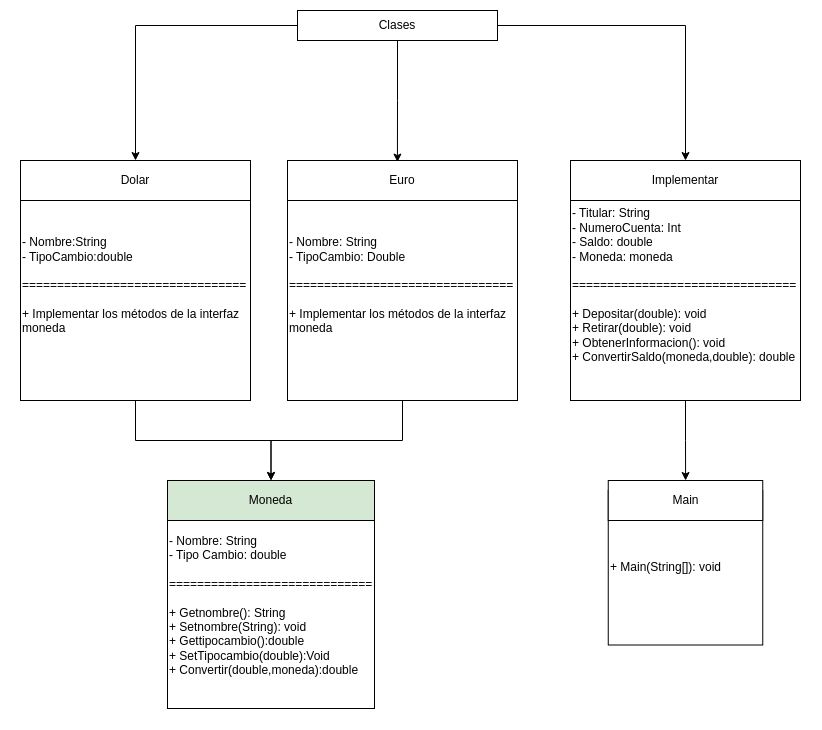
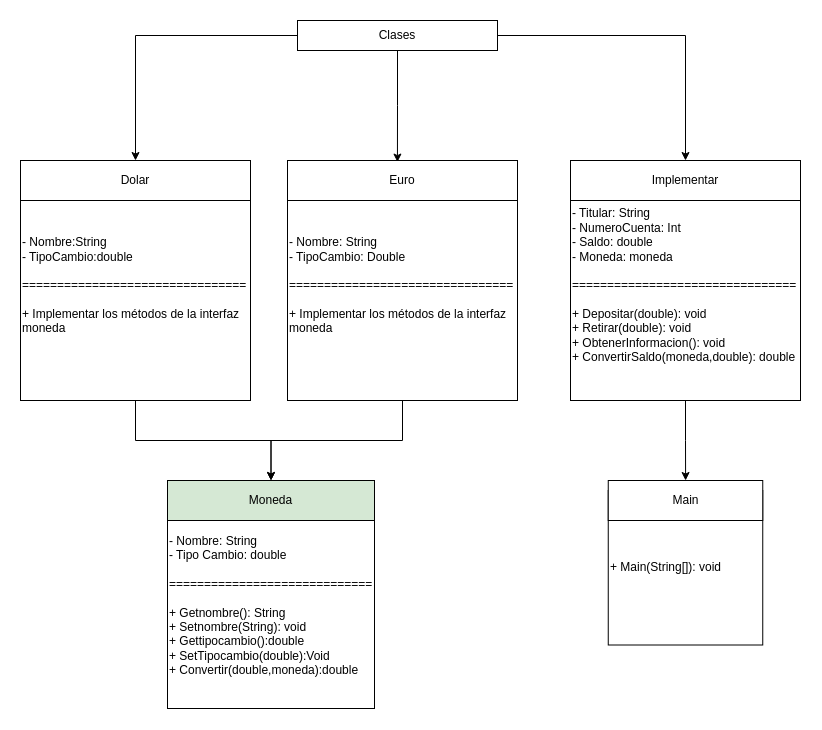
  <mxCell id="0" />
  <mxCell id="1" parent="0" />
  <mxCell id="2" style="edgeStyle=orthogonalEdgeStyle;rounded=0;orthogonalLoop=1;jettySize=auto;html=1;" edge="1" parent="1" source="3" target="8"><mxGeometry relative="1" as="geometry" /></mxCell>
  <mxCell id="3" value="- Nombre: String&lt;div&gt;- TipoCambio: Double&lt;/div&gt;&lt;div&gt;&lt;br&gt;&lt;/div&gt;&lt;div&gt;================================&lt;/div&gt;&lt;div&gt;&lt;br&gt;&lt;/div&gt;&lt;div&gt;+ Implementar los métodos de la interfaz moneda&lt;/div&gt;" style="whiteSpace=wrap;html=1;aspect=fixed;align=left;" vertex="1" parent="1"><mxGeometry x="287" y="170" width="230" height="230" as="geometry" /></mxCell>
  <mxCell id="4" style="edgeStyle=orthogonalEdgeStyle;rounded=0;orthogonalLoop=1;jettySize=auto;html=1;entryX=0.5;entryY=0;entryDx=0;entryDy=0;" edge="1" parent="1" source="5" target="8"><mxGeometry relative="1" as="geometry" /></mxCell>
  <mxCell id="5" value="- Nombre:String&lt;div&gt;- TipoCambio:double&lt;/div&gt;&lt;div&gt;&lt;br&gt;&lt;/div&gt;&lt;div&gt;================================&lt;/div&gt;&lt;div&gt;&lt;br&gt;&lt;/div&gt;&lt;div&gt;+ Implementar los métodos de la interfaz moneda&lt;/div&gt;" style="whiteSpace=wrap;html=1;aspect=fixed;align=left;" vertex="1" parent="1"><mxGeometry x="20" y="170" width="230" height="230" as="geometry" /></mxCell>
  <mxCell id="6" value="- Nombre: String&lt;div&gt;- Tipo Cambio: double&lt;/div&gt;&lt;div&gt;&lt;br&gt;&lt;/div&gt;&lt;div&gt;=============================&lt;/div&gt;&lt;div&gt;&lt;span style=&quot;background-color: initial;&quot;&gt;&lt;br&gt;&lt;/span&gt;&lt;/div&gt;&lt;div&gt;&lt;span style=&quot;background-color: initial;&quot;&gt;+ Getnombre(): String&lt;/span&gt;&lt;br&gt;&lt;/div&gt;&lt;div&gt;&lt;div&gt;+ Setnombre(String): void&lt;/div&gt;&lt;/div&gt;&lt;div&gt;+ Gettipocambio():double&lt;/div&gt;&lt;div&gt;+ SetTipocambio(double):Void&lt;/div&gt;&lt;div&gt;+ Convertir(double,moneda):double&lt;/div&gt;" style="whiteSpace=wrap;html=1;aspect=fixed;align=left;" vertex="1" parent="1"><mxGeometry x="167" y="501" width="207" height="207" as="geometry" /></mxCell>
  <mxCell id="7" style="edgeStyle=orthogonalEdgeStyle;rounded=0;orthogonalLoop=1;jettySize=auto;html=1;exitX=0.5;exitY=1;exitDx=0;exitDy=0;entryX=0.5;entryY=1;entryDx=0;entryDy=0;" edge="1" parent="1" source="6" target="6"><mxGeometry relative="1" as="geometry"><mxPoint x="149" y="430" as="targetPoint" /><Array as="points" /></mxGeometry></mxCell>
  <mxCell id="8" value="Moneda" style="rounded=0;whiteSpace=wrap;html=1;fillColor=#d5e8d4;" vertex="1" parent="1"><mxGeometry x="167" y="480" width="207" height="40" as="geometry" /></mxCell>
  <mxCell id="9" value="Euro" style="rounded=0;whiteSpace=wrap;html=1;" vertex="1" parent="1"><mxGeometry x="287" y="160" width="230" height="40" as="geometry" /></mxCell>
  <mxCell id="10" value="Dolar" style="rounded=0;whiteSpace=wrap;html=1;" vertex="1" parent="1"><mxGeometry x="20" y="160" width="230" height="40" as="geometry" /></mxCell>
  <mxCell id="11" style="edgeStyle=orthogonalEdgeStyle;rounded=0;orthogonalLoop=1;jettySize=auto;html=1;" edge="1" parent="1" source="12" target="16"><mxGeometry relative="1" as="geometry" /></mxCell>
  <mxCell id="12" value="&lt;div&gt;&lt;br&gt;&lt;/div&gt;- Titular: String&lt;div&gt;- NumeroCuenta: Int&lt;/div&gt;&lt;div&gt;- Saldo: double&lt;/div&gt;&lt;div&gt;- Moneda: moneda&lt;/div&gt;&lt;div&gt;&lt;br&gt;&lt;/div&gt;&lt;div&gt;================================&lt;/div&gt;&lt;div&gt;&lt;br&gt;&lt;/div&gt;&lt;div&gt;+ Depositar(double): void&lt;/div&gt;&lt;div&gt;+ Retirar(double): void&lt;/div&gt;&lt;div&gt;+ ObtenerInformacion(): void&lt;/div&gt;&lt;div&gt;+ ConvertirSaldo(moneda,double): double&lt;/div&gt;&lt;div&gt;&lt;br&gt;&lt;/div&gt;" style="whiteSpace=wrap;html=1;aspect=fixed;align=left;" vertex="1" parent="1"><mxGeometry x="570" y="170" width="230" height="230" as="geometry" /></mxCell>
  <mxCell id="13" value="Implementar" style="rounded=0;whiteSpace=wrap;html=1;" vertex="1" parent="1"><mxGeometry x="570" y="160" width="230" height="40" as="geometry" /></mxCell>
  <mxCell id="14" value="+ Main(String[]): void" style="whiteSpace=wrap;html=1;aspect=fixed;align=left;" vertex="1" parent="1"><mxGeometry x="607.75" y="490" width="154.5" height="154.5" as="geometry" /></mxCell>
  <mxCell id="15" style="edgeStyle=orthogonalEdgeStyle;rounded=0;orthogonalLoop=1;jettySize=auto;html=1;exitX=0.5;exitY=1;exitDx=0;exitDy=0;entryX=0.5;entryY=1;entryDx=0;entryDy=0;" edge="1" source="14" target="14" parent="1"><mxGeometry relative="1" as="geometry"><mxPoint x="589.75" y="430" as="targetPoint" /><Array as="points" /></mxGeometry></mxCell>
  <mxCell id="16" value="Main" style="rounded=0;whiteSpace=wrap;html=1;" vertex="1" parent="1"><mxGeometry x="607.75" y="480" width="154.5" height="40" as="geometry" /></mxCell>
  <mxCell id="17" style="edgeStyle=orthogonalEdgeStyle;rounded=0;orthogonalLoop=1;jettySize=auto;html=1;" edge="1" parent="1" source="19" target="10"><mxGeometry relative="1" as="geometry" /></mxCell>
  <mxCell id="18" style="edgeStyle=orthogonalEdgeStyle;rounded=0;orthogonalLoop=1;jettySize=auto;html=1;entryX=0.5;entryY=0;entryDx=0;entryDy=0;" edge="1" parent="1" source="19" target="13"><mxGeometry relative="1" as="geometry" /></mxCell>
- <mxCell id="19" value="Clases" style="rounded=0;whiteSpace=wrap;html=1;" vertex="1" parent="1"><mxGeometry x="297" y="10" width="200" height="30" as="geometry" /></mxCell>
+ <mxCell id="19" value="Clases" style="rounded=0;whiteSpace=wrap;html=1;" vertex="1" parent="1"><mxGeometry x="297" width="200" height="30" as="geometry" y="20" /></mxCell>
  <mxCell id="20" style="edgeStyle=orthogonalEdgeStyle;rounded=0;orthogonalLoop=1;jettySize=auto;html=1;entryX=0.478;entryY=0.039;entryDx=0;entryDy=0;entryPerimeter=0;" edge="1" parent="1" source="19" target="9"><mxGeometry relative="1" as="geometry" /></mxCell>
